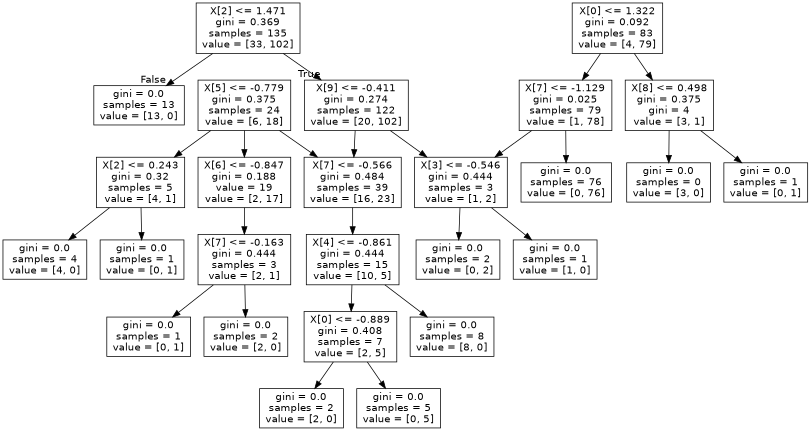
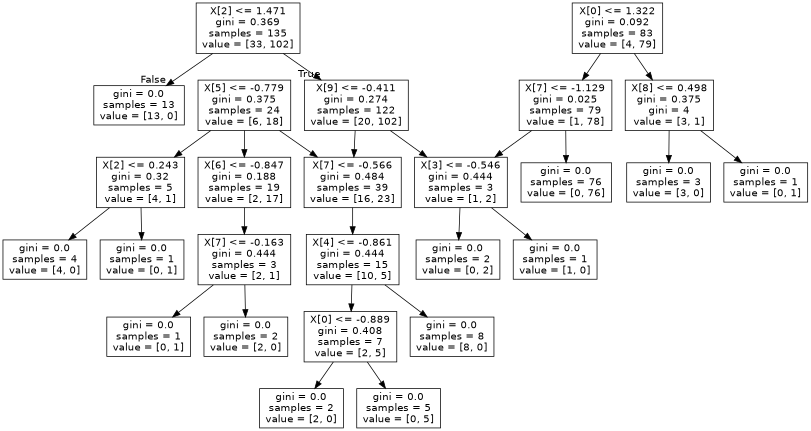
  digraph {
    node [fontname=helvetica shape=box]
    edge [fontname=helvetica]
    n1 [label="X[2] <= 1.471\ngini = 0.369\nsamples = 135\nvalue = [33, 102]"]
    n2 [label="X[9] <= -0.411\ngini = 0.274\nsamples = 122\nvalue = [20, 102]"]
    n3 [label="gini = 0.0\nsamples = 13\nvalue = [13, 0]"]
    n4 [label="X[7] <= -0.566\ngini = 0.484\nsamples = 39\nvalue = [16, 23]"]
    n5 [label="X[3] <= -0.546\ngini = 0.444\nsamples = 3\nvalue = [1, 2]"]
    n6 [label="X[4] <= -0.861\ngini = 0.444\nsamples = 15\nvalue = [10, 5]"]
    n7 [label="X[0] <= 1.322\ngini = 0.092\nsamples = 83\nvalue = [4, 79]"]
    n8 [label="X[7] <= -1.129\ngini = 0.025\nsamples = 79\nvalue = [1, 78]"]
    n9 [label="X[8] <= 0.498\ngini = 0.375\ngini = 4\nvalue = [3, 1]"]
    n10 [label="X[0] <= -0.889\ngini = 0.408\nsamples = 7\nvalue = [2, 5]"]
    n11 [label="gini = 0.0\nsamples = 8\nvalue = [8, 0]"]
    n12 [label="X[5] <= -0.779\ngini = 0.375\nsamples = 24\nvalue = [6, 18]"]
    n13 [label="X[2] <= 0.243\ngini = 0.32\nsamples = 5\nvalue = [4, 1]"]
-   n14 [label="X[6] <= -0.847\ngini = 0.188\nvalue = 19\nvalue = [2, 17]"]
+   n14 [label="X[6] <= -0.847\ngini = 0.188\nsamples = 19\nvalue = [2, 17]"]
    n15 [label="gini = 0.0\nsamples = 2\nvalue = [2, 0]"]
    n16 [label="gini = 0.0\nsamples = 5\nvalue = [0, 5]"]
    n17 [label="gini = 0.0\nsamples = 4\nvalue = [4, 0]"]
    n18 [label="gini = 0.0\nsamples = 1\nvalue = [0, 1]"]
    n19 [label="X[7] <= -0.163\ngini = 0.444\nsamples = 3\nvalue = [2, 1]"]
    n20 [label="gini = 0.0\nsamples = 1\nvalue = [0, 1]"]
    n21 [label="gini = 0.0\nsamples = 2\nvalue = [2, 0]"]
    n22 [label="gini = 0.0\nsamples = 76\nvalue = [0, 76]"]
-   n23 [label="gini = 0.0\nsamples = 0\nvalue = [3, 0]"]
+   n23 [label="gini = 0.0\nsamples = 3\nvalue = [3, 0]"]
    n24 [label="gini = 0.0\nsamples = 1\nvalue = [0, 1]"]
    n25 [label="gini = 0.0\nsamples = 2\nvalue = [0, 2]"]
    n26 [label="gini = 0.0\nsamples = 1\nvalue = [1, 0]"]
    n1 -> n2 [headlabel=True labelangle=45 labeldistance=2.5]
    n1 -> n3 [headlabel=False labelangle=-45 labeldistance=2.5]
    n2 -> n4
    n2 -> n5
    n4 -> n6
    n5 -> n25
    n5 -> n26
    n6 -> n10
    n6 -> n11
    n7 -> n8
    n7 -> n9
    n8 -> n5
    n8 -> n22
    n9 -> n23
    n9 -> n24
    n10 -> n15
    n10 -> n16
    n12 -> n4
    n12 -> n13
    n12 -> n14
    n13 -> n17
    n13 -> n18
    n14 -> n19
    n19 -> n20
    n19 -> n21
  }
